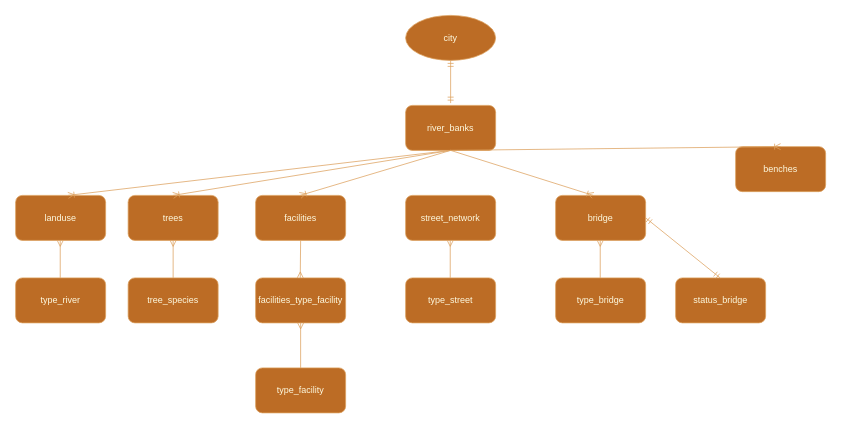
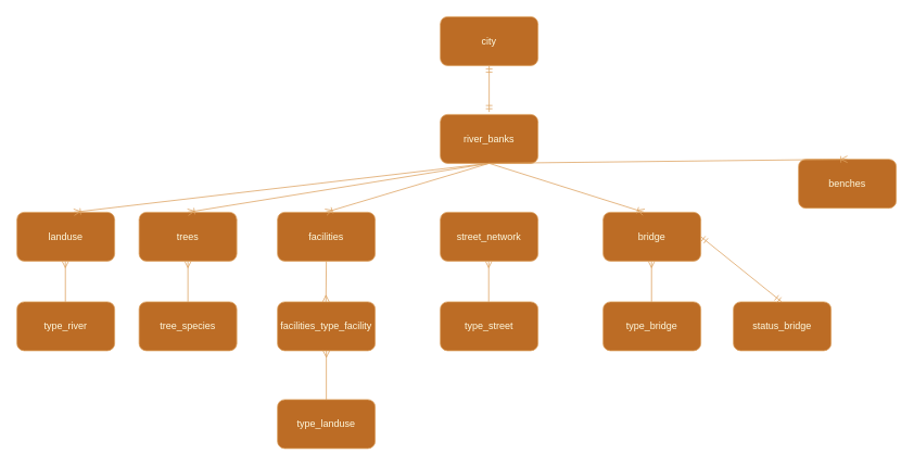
  <mxCell id="0" />
  <mxCell id="1" parent="0" />
- <mxCell id="2" value="city" style="ellipse;whiteSpace=wrap;html=1;labelBackgroundColor=none;fillColor=#BC6C25;strokeColor=#DDA15E;fontColor=#FEFAE0;" parent="1" vertex="1"><mxGeometry x="540" y="20" width="120" height="60" as="geometry" /></mxCell>
+ <mxCell id="2" value="city" style="rounded=1;whiteSpace=wrap;html=1;labelBackgroundColor=none;fillColor=#BC6C25;strokeColor=#DDA15E;fontColor=#FEFAE0;" parent="1" vertex="1"><mxGeometry x="540" y="20" width="120" height="60" as="geometry" /></mxCell>
  <mxCell id="3" value="river_banks" style="rounded=1;whiteSpace=wrap;html=1;labelBackgroundColor=none;fillColor=#BC6C25;strokeColor=#DDA15E;fontColor=#FEFAE0;" parent="1" vertex="1"><mxGeometry x="540" y="140" width="120" height="60" as="geometry" /></mxCell>
  <mxCell id="4" value="street_network" style="rounded=1;whiteSpace=wrap;html=1;labelBackgroundColor=none;fillColor=#BC6C25;strokeColor=#DDA15E;fontColor=#FEFAE0;" parent="1" vertex="1"><mxGeometry x="540" y="260" width="120" height="60" as="geometry" /></mxCell>
  <mxCell id="5" value="type_street" style="rounded=1;whiteSpace=wrap;html=1;labelBackgroundColor=none;fillColor=#BC6C25;strokeColor=#DDA15E;fontColor=#FEFAE0;" parent="1" vertex="1"><mxGeometry x="540" y="370" width="120" height="60" as="geometry" /></mxCell>
  <mxCell id="6" value="bridge" style="rounded=1;whiteSpace=wrap;html=1;labelBackgroundColor=none;fillColor=#BC6C25;strokeColor=#DDA15E;fontColor=#FEFAE0;" parent="1" vertex="1"><mxGeometry x="740" y="260" width="120" height="60" as="geometry" /></mxCell>
  <mxCell id="7" value="type_bridge" style="rounded=1;whiteSpace=wrap;html=1;labelBackgroundColor=none;fillColor=#BC6C25;strokeColor=#DDA15E;fontColor=#FEFAE0;" parent="1" vertex="1"><mxGeometry x="740" y="370" width="120" height="60" as="geometry" /></mxCell>
  <mxCell id="8" value="facilities" style="rounded=1;whiteSpace=wrap;html=1;labelBackgroundColor=none;fillColor=#BC6C25;strokeColor=#DDA15E;fontColor=#FEFAE0;" parent="1" vertex="1"><mxGeometry x="340" y="260" width="120" height="60" as="geometry" /></mxCell>
- <mxCell id="9" value="type_facility" style="rounded=1;whiteSpace=wrap;html=1;labelBackgroundColor=none;fillColor=#BC6C25;strokeColor=#DDA15E;fontColor=#FEFAE0;" parent="1" vertex="1"><mxGeometry x="340" y="490" width="120" height="60" as="geometry" /></mxCell>
+ <mxCell id="9" value="type_landuse" style="rounded=1;whiteSpace=wrap;html=1;labelBackgroundColor=none;fillColor=#BC6C25;strokeColor=#DDA15E;fontColor=#FEFAE0;" parent="1" vertex="1"><mxGeometry x="340" y="490" width="120" height="60" as="geometry" /></mxCell>
  <mxCell id="10" value="trees" style="rounded=1;whiteSpace=wrap;html=1;labelBackgroundColor=none;fillColor=#BC6C25;strokeColor=#DDA15E;fontColor=#FEFAE0;" parent="1" vertex="1"><mxGeometry x="170" y="260" width="120" height="60" as="geometry" /></mxCell>
  <mxCell id="11" value="tree_species" style="rounded=1;whiteSpace=wrap;html=1;labelBackgroundColor=none;fillColor=#BC6C25;strokeColor=#DDA15E;fontColor=#FEFAE0;" parent="1" vertex="1"><mxGeometry x="170" y="370" width="120" height="60" as="geometry" /></mxCell>
  <mxCell id="12" value="status_bridge" style="rounded=1;whiteSpace=wrap;html=1;labelBackgroundColor=none;fillColor=#BC6C25;strokeColor=#DDA15E;fontColor=#FEFAE0;" parent="1" vertex="1"><mxGeometry x="900" y="370" width="120" height="60" as="geometry" /></mxCell>
  <mxCell id="13" value="landuse" style="rounded=1;whiteSpace=wrap;html=1;labelBackgroundColor=none;fillColor=#BC6C25;strokeColor=#DDA15E;fontColor=#FEFAE0;" parent="1" vertex="1"><mxGeometry x="20" y="260" width="120" height="60" as="geometry" /></mxCell>
  <mxCell id="14" value="type_river" style="rounded=1;whiteSpace=wrap;html=1;labelBackgroundColor=none;fillColor=#BC6C25;strokeColor=#DDA15E;fontColor=#FEFAE0;" parent="1" vertex="1"><mxGeometry x="20" y="370" width="120" height="60" as="geometry" /></mxCell>
  <mxCell id="15" value="benches" style="rounded=1;whiteSpace=wrap;html=1;labelBackgroundColor=none;fillColor=#BC6C25;strokeColor=#DDA15E;fontColor=#FEFAE0;" parent="1" vertex="1"><mxGeometry x="980" y="195" width="120" height="60" as="geometry" /></mxCell>
  <mxCell id="16" value="" style="fontSize=12;html=1;endArrow=ERmandOne;startArrow=ERmandOne;rounded=0;exitX=0.5;exitY=1;exitDx=0;exitDy=0;labelBackgroundColor=none;strokeColor=#DDA15E;fontColor=default;" parent="1" source="2" edge="1"><mxGeometry width="100" height="100" relative="1" as="geometry"><mxPoint x="570" y="110" as="sourcePoint" /><mxPoint x="600" y="137" as="targetPoint" /><Array as="points" /></mxGeometry></mxCell>
  <mxCell id="17" value="" style="fontSize=12;html=1;endArrow=ERoneToMany;rounded=0;entryX=0.5;entryY=0;entryDx=0;entryDy=0;exitX=0.5;exitY=1;exitDx=0;exitDy=0;labelBackgroundColor=none;strokeColor=#DDA15E;fontColor=default;" parent="1" source="3" edge="1"><mxGeometry width="100" height="100" relative="1" as="geometry"><mxPoint x="590" y="210" as="sourcePoint" /><mxPoint x="399.41" y="260" as="targetPoint" /></mxGeometry></mxCell>
  <mxCell id="18" value="" style="fontSize=12;html=1;endArrow=ERoneToMany;rounded=0;entryX=0.5;entryY=0;entryDx=0;entryDy=0;labelBackgroundColor=none;strokeColor=#DDA15E;fontColor=default;" parent="1" edge="1"><mxGeometry width="100" height="100" relative="1" as="geometry"><mxPoint x="600" y="200" as="sourcePoint" /><mxPoint x="790" y="260" as="targetPoint" /></mxGeometry></mxCell>
  <mxCell id="19" value="" style="fontSize=12;html=1;endArrow=ERoneToMany;rounded=0;entryX=0.5;entryY=0;entryDx=0;entryDy=0;labelBackgroundColor=none;strokeColor=#DDA15E;fontColor=default;" parent="1" target="15" edge="1"><mxGeometry width="100" height="100" relative="1" as="geometry"><mxPoint x="600" y="200" as="sourcePoint" /><mxPoint x="790" y="260" as="targetPoint" /></mxGeometry></mxCell>
  <mxCell id="20" value="" style="fontSize=12;html=1;endArrow=ERoneToMany;rounded=0;entryX=0.5;entryY=0;entryDx=0;entryDy=0;exitX=0.5;exitY=1;exitDx=0;exitDy=0;labelBackgroundColor=none;strokeColor=#DDA15E;fontColor=default;" parent="1" source="3" edge="1"><mxGeometry width="100" height="100" relative="1" as="geometry"><mxPoint x="430.59" y="200" as="sourcePoint" /><mxPoint x="230" y="260" as="targetPoint" /></mxGeometry></mxCell>
  <mxCell id="21" value="" style="fontSize=12;html=1;endArrow=ERoneToMany;rounded=0;entryX=0.5;entryY=0;entryDx=0;entryDy=0;labelBackgroundColor=none;strokeColor=#DDA15E;fontColor=default;" parent="1" edge="1"><mxGeometry width="100" height="100" relative="1" as="geometry"><mxPoint x="600" y="200" as="sourcePoint" /><mxPoint x="90" y="260" as="targetPoint" /></mxGeometry></mxCell>
  <mxCell id="22" value="" style="fontSize=12;html=1;endArrow=ERmany;rounded=0;entryX=0.5;entryY=1;entryDx=0;entryDy=0;labelBackgroundColor=none;strokeColor=#DDA15E;fontColor=default;" parent="1" target="10" edge="1"><mxGeometry width="100" height="100" relative="1" as="geometry"><mxPoint x="230" y="370" as="sourcePoint" /><mxPoint x="330" y="270" as="targetPoint" /></mxGeometry></mxCell>
  <mxCell id="23" value="" style="fontSize=12;html=1;endArrow=ERmany;rounded=0;entryX=0.5;entryY=1;entryDx=0;entryDy=0;labelBackgroundColor=none;strokeColor=#DDA15E;fontColor=default;" parent="1" edge="1"><mxGeometry width="100" height="100" relative="1" as="geometry"><mxPoint x="79.47" y="370" as="sourcePoint" /><mxPoint x="79.47" y="320" as="targetPoint" /></mxGeometry></mxCell>
  <mxCell id="24" value="" style="fontSize=12;html=1;endArrow=ERmany;rounded=0;entryX=0.5;entryY=1;entryDx=0;entryDy=0;labelBackgroundColor=none;strokeColor=#DDA15E;fontColor=default;" parent="1" edge="1"><mxGeometry width="100" height="100" relative="1" as="geometry"><mxPoint x="599.47" y="370" as="sourcePoint" /><mxPoint x="599.47" y="320" as="targetPoint" /></mxGeometry></mxCell>
  <mxCell id="25" value="" style="fontSize=12;html=1;endArrow=ERmany;rounded=0;entryX=0.5;entryY=1;entryDx=0;entryDy=0;labelBackgroundColor=none;strokeColor=#DDA15E;fontColor=default;" parent="1" edge="1"><mxGeometry width="100" height="100" relative="1" as="geometry"><mxPoint x="799.47" y="370" as="sourcePoint" /><mxPoint x="799.47" y="320" as="targetPoint" /></mxGeometry></mxCell>
  <mxCell id="26" value="" style="fontSize=12;html=1;endArrow=ERmandOne;startArrow=ERmandOne;rounded=0;exitX=1;exitY=0.5;exitDx=0;exitDy=0;labelBackgroundColor=none;strokeColor=#DDA15E;fontColor=default;" parent="1" source="6" edge="1"><mxGeometry width="100" height="100" relative="1" as="geometry"><mxPoint x="959.38" y="313" as="sourcePoint" /><mxPoint x="959.38" y="370" as="targetPoint" /><Array as="points" /></mxGeometry></mxCell>
  <mxCell id="27" value="facilities_type_facility" style="rounded=1;whiteSpace=wrap;html=1;labelBackgroundColor=none;fillColor=#BC6C25;strokeColor=#DDA15E;fontColor=#FEFAE0;" parent="1" vertex="1"><mxGeometry x="340" y="370" width="120" height="60" as="geometry" /></mxCell>
  <mxCell id="28" value="" style="fontSize=12;html=1;endArrow=ERmany;rounded=0;entryX=0.5;entryY=1;entryDx=0;entryDy=0;exitX=0.5;exitY=1;exitDx=0;exitDy=0;labelBackgroundColor=none;strokeColor=#DDA15E;fontColor=default;" parent="1" source="8" edge="1"><mxGeometry width="100" height="100" relative="1" as="geometry"><mxPoint x="399.5" y="420" as="sourcePoint" /><mxPoint x="399.5" y="370" as="targetPoint" /></mxGeometry></mxCell>
  <mxCell id="29" value="" style="fontSize=12;html=1;endArrow=ERmany;rounded=0;entryX=0.5;entryY=1;entryDx=0;entryDy=0;exitX=0.5;exitY=1;exitDx=0;exitDy=0;labelBackgroundColor=none;strokeColor=#DDA15E;fontColor=default;" parent="1" target="27" edge="1"><mxGeometry width="100" height="100" relative="1" as="geometry"><mxPoint x="400" y="490" as="sourcePoint" /><mxPoint x="399.5" y="540" as="targetPoint" /></mxGeometry></mxCell>
